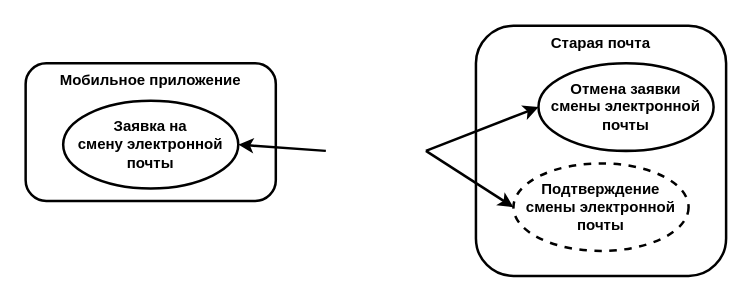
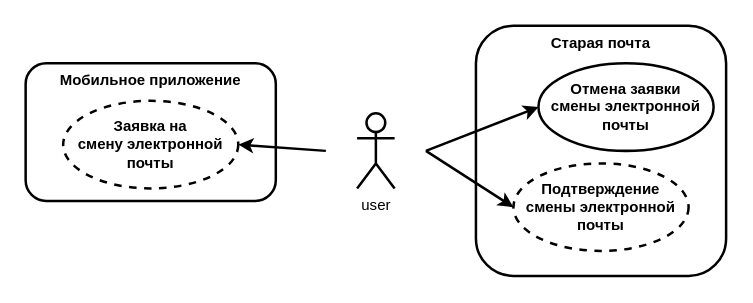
  <mxCell id="0" />
  <mxCell id="1" parent="0" />
  <mxCell id="2" value="&amp;nbsp;" style="html=1;whiteSpace=wrap;strokeColor=none;fillColor=none;" parent="1" vertex="1"><mxGeometry x="260" y="60" width="80" height="120" as="geometry" /></mxCell>
  <mxCell id="3" value="&lt;b&gt;Старая почта&lt;/b&gt;" style="html=1;whiteSpace=wrap;rounded=1;verticalAlign=top;strokeWidth=2;" parent="1" vertex="1"><mxGeometry x="380" y="20" width="200" height="200" as="geometry" /></mxCell>
  <mxCell id="4" value="&lt;b&gt;Мобильное приложение&lt;/b&gt;" style="html=1;whiteSpace=wrap;rounded=1;verticalAlign=top;strokeWidth=2;" parent="1" vertex="1"><mxGeometry x="20" y="50" width="200" height="110" as="geometry" /></mxCell>
- <mxCell id="6" value="Заявка на&lt;br&gt;смену электронной почты" style="ellipse;whiteSpace=wrap;html=1;strokeWidth=2;fontStyle=1" parent="1" vertex="1"><mxGeometry x="50" y="80" width="140" height="70" as="geometry" /></mxCell>
+ <mxCell id="5" value="user" style="shape=umlActor;verticalLabelPosition=bottom;verticalAlign=top;html=1;strokeWidth=2;" parent="1" vertex="1"><mxGeometry x="285" y="90" width="30" height="60" as="geometry" /></mxCell>
+ <mxCell id="6" value="Заявка на&lt;br&gt;смену электронной почты" style="ellipse;whiteSpace=wrap;html=1;strokeWidth=2;fontStyle=1;dashed=1;" parent="1" vertex="1"><mxGeometry x="50" y="80" width="140" height="70" as="geometry" /></mxCell>
  <mxCell id="7" value="Отмена заявки&lt;br&gt;смены электронной почты" style="ellipse;whiteSpace=wrap;html=1;strokeWidth=2;fontStyle=1" parent="1" vertex="1"><mxGeometry x="430" y="50" width="140" height="70" as="geometry" /></mxCell>
  <mxCell id="8" value="Подтверждение&lt;br&gt;смены электронной почты" style="ellipse;whiteSpace=wrap;html=1;strokeWidth=2;fontStyle=1;dashed=1;" parent="1" vertex="1"><mxGeometry x="410" y="130" width="140" height="70" as="geometry" /></mxCell>
  <mxCell id="9" style="rounded=0;orthogonalLoop=1;jettySize=auto;html=1;exitX=1;exitY=0.5;exitDx=0;exitDy=0;entryX=0;entryY=0.5;entryDx=0;entryDy=0;strokeWidth=2;" parent="1" source="2" target="7" edge="1"><mxGeometry relative="1" as="geometry" /></mxCell>
  <mxCell id="10" style="rounded=0;orthogonalLoop=1;jettySize=auto;html=1;exitX=1;exitY=0.5;exitDx=0;exitDy=0;entryX=0;entryY=0.5;entryDx=0;entryDy=0;strokeWidth=2;" parent="1" source="2" target="8" edge="1"><mxGeometry relative="1" as="geometry" /></mxCell>
  <mxCell id="11" style="rounded=0;orthogonalLoop=1;jettySize=auto;html=1;exitX=0;exitY=0.5;exitDx=0;exitDy=0;strokeWidth=2;entryX=1;entryY=0.5;entryDx=0;entryDy=0;" edge="1" parent="1" source="2" target="6"><mxGeometry relative="1" as="geometry" /></mxCell>
